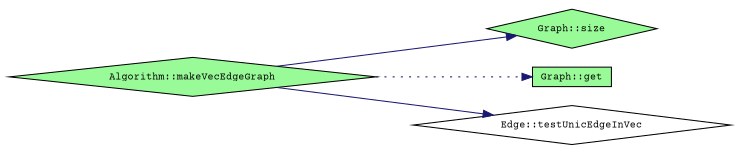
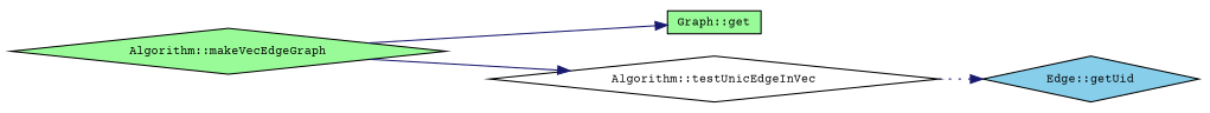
  digraph {
    fontname="Courier Prime"
    rankdir=LR
    node [color=black fillcolor=palegreen fontname="Courier Prime" fontsize=10 shape=diamond style=filled]
    edge [color=midnightblue fontname="Courier Prime" fontsize=10 labelfontname=Helvetica labelfontsize=10 style=solid]
    n1 [fontcolor=black height=0.2 label="Algorithm::makeVecEdgeGraph" width=0.4]
-   n2 [height=0.2 label="Graph::size" width=0.4]
    n3 [height=0.2 label="Graph::get" shape=box width=0.4]
-   n4 [fillcolor=white height=0.2 label="Edge::testUnicEdgeInVec" width=0.4]
-   n1 -> n2
-   n1 -> n3 [style=dotted]
+   n4 [fillcolor=white height=0.2 label="Algorithm::testUnicEdgeInVec" width=0.4]
+   n5 [fillcolor=skyblue height=0.2 label="Edge::getUid" width=0.4]
+   n1 -> n3
    n1 -> n4
+   n4 -> n5 [style=dotted]
  }
